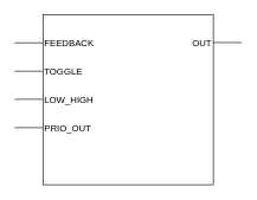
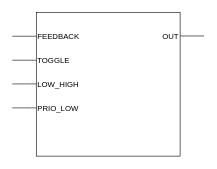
  <mxCell id="0" />
  <mxCell id="1" parent="0" />
  <mxCell id="2" value="" style="whiteSpace=wrap;html=1;aspect=fixed;" parent="1" vertex="1"><mxGeometry x="60" y="20" width="240" height="240" as="geometry" /></mxCell>
  <mxCell id="3" value="" style="endArrow=none;html=1;fontSize=13;" parent="1" edge="1"><mxGeometry width="50" height="50" relative="1" as="geometry"><mxPoint x="20" y="60" as="sourcePoint" /><mxPoint x="60" y="60" as="targetPoint" /><Array as="points"><mxPoint x="20" y="60" /></Array></mxGeometry></mxCell>
  <mxCell id="4" value="FEEDBACK" style="text;html=1;strokeColor=none;fillColor=none;align=left;verticalAlign=middle;whiteSpace=wrap;rounded=0;fontSize=13;" parent="1" vertex="1"><mxGeometry x="60" y="50" width="80" height="20" as="geometry" /></mxCell>
  <mxCell id="5" value="" style="endArrow=none;html=1;fontSize=13;" parent="1" edge="1"><mxGeometry width="50" height="50" relative="1" as="geometry"><mxPoint x="300" y="59.5" as="sourcePoint" /><mxPoint x="340" y="59.5" as="targetPoint" /><Array as="points"><mxPoint x="300" y="59.5" /></Array></mxGeometry></mxCell>
  <mxCell id="6" value="OUT" style="text;html=1;strokeColor=none;fillColor=none;align=right;verticalAlign=middle;whiteSpace=wrap;rounded=0;fontSize=13;" parent="1" vertex="1"><mxGeometry x="220" y="50" width="80" height="20" as="geometry" /></mxCell>
  <mxCell id="7" value="" style="endArrow=none;html=1;fontSize=13;" parent="1" edge="1"><mxGeometry width="50" height="50" relative="1" as="geometry"><mxPoint x="20" y="100" as="sourcePoint" /><mxPoint x="60" y="100" as="targetPoint" /><Array as="points"><mxPoint x="20" y="100" /></Array></mxGeometry></mxCell>
  <mxCell id="8" value="" style="endArrow=none;html=1;fontSize=13;" parent="1" edge="1"><mxGeometry width="50" height="50" relative="1" as="geometry"><mxPoint x="20" y="139.5" as="sourcePoint" /><mxPoint x="60" y="139.5" as="targetPoint" /><Array as="points"><mxPoint x="20" y="139.5" /><mxPoint x="40" y="139.5" /></Array></mxGeometry></mxCell>
  <mxCell id="9" value="TOGGLE" style="text;html=1;strokeColor=none;fillColor=none;align=left;verticalAlign=middle;whiteSpace=wrap;rounded=0;fontSize=13;" parent="1" vertex="1"><mxGeometry x="60" y="90" width="80" height="20" as="geometry" /></mxCell>
  <mxCell id="10" value="LOW_HIGH" style="text;html=1;strokeColor=none;fillColor=none;align=left;verticalAlign=middle;whiteSpace=wrap;rounded=0;fontSize=13;" parent="1" vertex="1"><mxGeometry x="60" y="130" width="80" height="20" as="geometry" /></mxCell>
- <mxCell id="11" value="PRIO_OUT" style="text;html=1;strokeColor=none;fillColor=none;align=left;verticalAlign=middle;whiteSpace=wrap;rounded=0;fontSize=13;" vertex="1" parent="1"><mxGeometry x="60" y="170" width="80" height="20" as="geometry" /></mxCell>
+ <mxCell id="11" value="PRIO_LOW" style="text;html=1;strokeColor=none;fillColor=none;align=left;verticalAlign=middle;whiteSpace=wrap;rounded=0;fontSize=13;" vertex="1" parent="1"><mxGeometry x="60" y="170" width="80" height="20" as="geometry" /></mxCell>
  <mxCell id="12" value="" style="endArrow=none;html=1;fontSize=13;" edge="1" parent="1"><mxGeometry width="50" height="50" relative="1" as="geometry"><mxPoint x="20" y="179.5" as="sourcePoint" /><mxPoint x="60" y="179.5" as="targetPoint" /><Array as="points"><mxPoint x="20" y="179.5" /><mxPoint x="40" y="179.5" /></Array></mxGeometry></mxCell>
